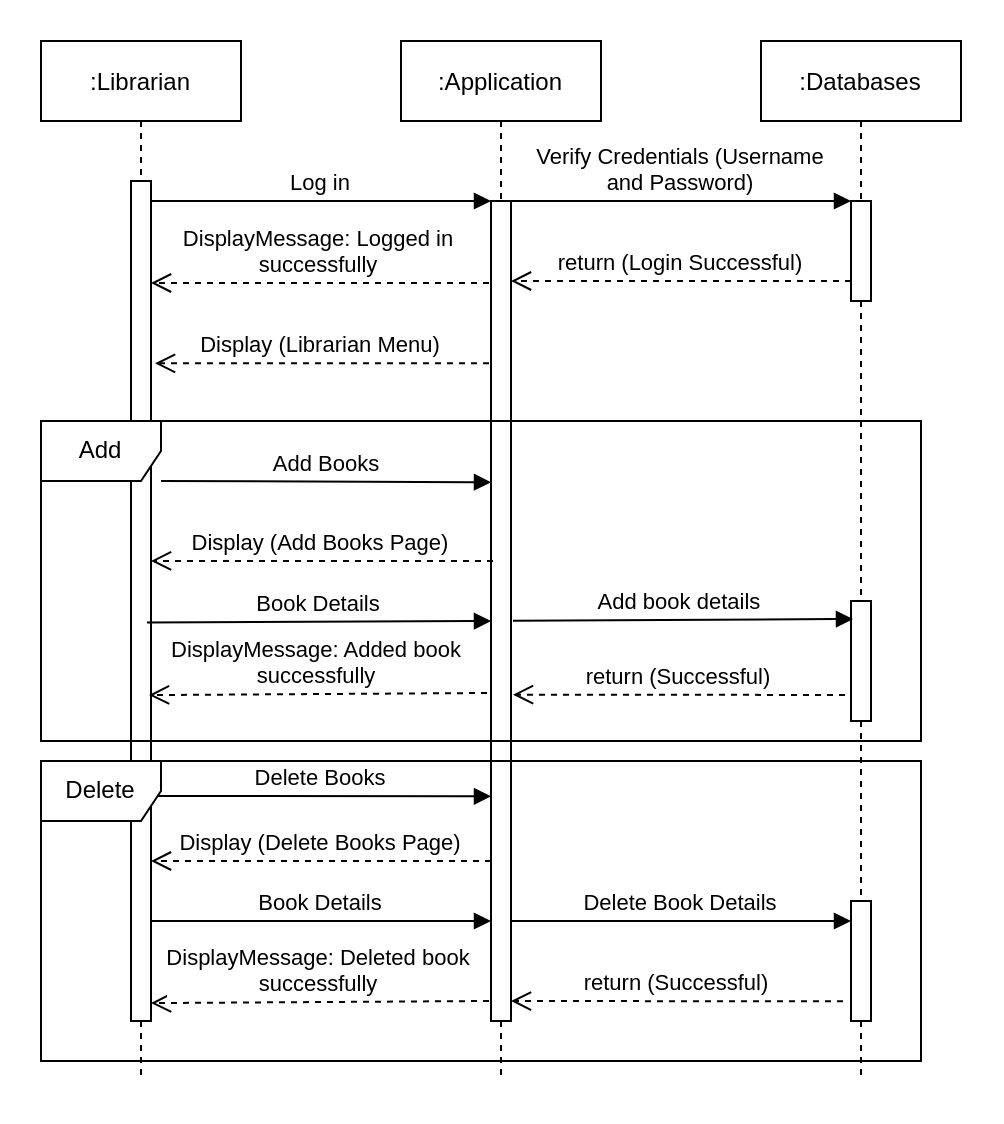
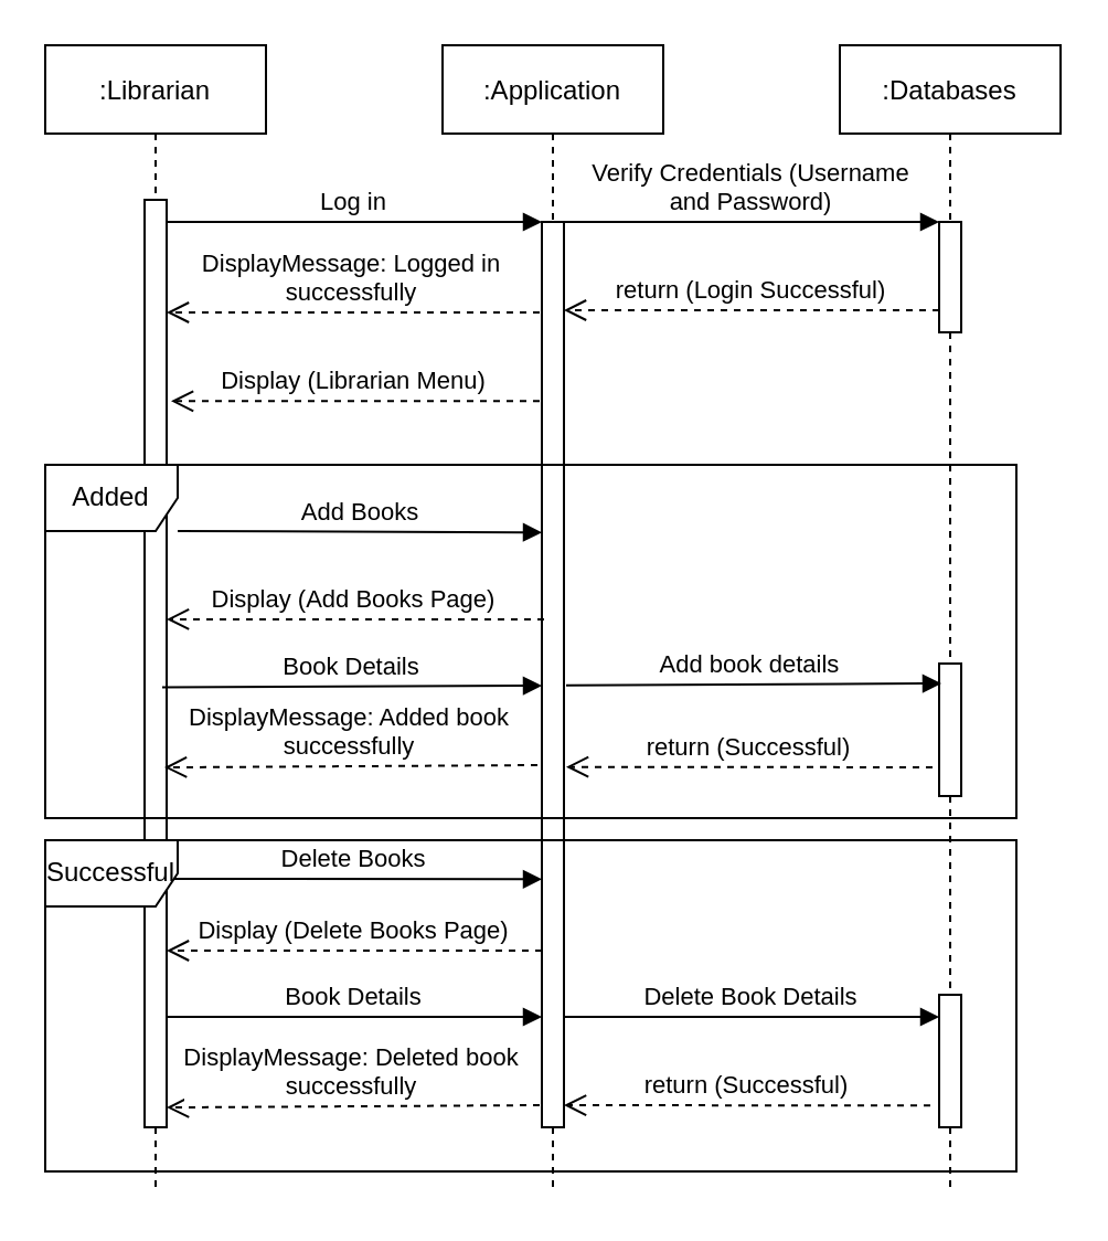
  <mxCell id="0" />
  <mxCell id="1" parent="0" />
  <mxCell id="2" value=":Librarian" style="shape=umlLifeline;perimeter=lifelinePerimeter;container=1;collapsible=0;recursiveResize=0;rounded=0;shadow=0;strokeWidth=1;" parent="1" vertex="1"><mxGeometry x="20" y="20" width="100" height="520" as="geometry" /></mxCell>
  <mxCell id="3" value="" style="points=[];perimeter=orthogonalPerimeter;rounded=0;shadow=0;strokeWidth=1;" parent="2" vertex="1"><mxGeometry x="45" y="70" width="10" height="420" as="geometry" /></mxCell>
  <mxCell id="4" value="Book Details" style="verticalAlign=bottom;endArrow=block;entryX=0;entryY=0;shadow=0;strokeWidth=1;" parent="2" edge="1"><mxGeometry relative="1" as="geometry"><mxPoint x="55" y="440.0" as="sourcePoint" /><mxPoint x="225" y="440.0" as="targetPoint" /></mxGeometry></mxCell>
  <mxCell id="5" value="DisplayMessage: Deleted book &#10;successfully" style="verticalAlign=bottom;endArrow=open;dashed=1;endSize=8;shadow=0;strokeWidth=1;entryX=0.9;entryY=0.612;entryDx=0;entryDy=0;entryPerimeter=0;exitX=-0.2;exitY=0.6;exitDx=0;exitDy=0;exitPerimeter=0;" parent="2" edge="1"><mxGeometry relative="1" as="geometry"><mxPoint x="55" y="481.04" as="targetPoint" /><mxPoint x="224" y="480" as="sourcePoint" /></mxGeometry></mxCell>
  <mxCell id="6" value=":Application" style="shape=umlLifeline;perimeter=lifelinePerimeter;container=1;collapsible=0;recursiveResize=0;rounded=0;shadow=0;strokeWidth=1;" parent="1" vertex="1"><mxGeometry x="200" y="20" width="100" height="520" as="geometry" /></mxCell>
  <mxCell id="7" value="" style="points=[];perimeter=orthogonalPerimeter;rounded=0;shadow=0;strokeWidth=1;" parent="6" vertex="1"><mxGeometry x="45" y="80" width="10" height="410" as="geometry" /></mxCell>
  <mxCell id="8" value="Display (Delete Books Page)" style="verticalAlign=bottom;endArrow=open;dashed=1;endSize=8;shadow=0;strokeWidth=1;exitX=0;exitY=0.8;exitDx=0;exitDy=0;exitPerimeter=0;" parent="6" edge="1"><mxGeometry relative="1" as="geometry"><mxPoint x="-125" y="410" as="targetPoint" /><mxPoint x="45" y="410" as="sourcePoint" /></mxGeometry></mxCell>
  <mxCell id="9" value="Delete Book Details" style="verticalAlign=bottom;endArrow=block;entryX=0;entryY=0;shadow=0;strokeWidth=1;" parent="6" edge="1"><mxGeometry relative="1" as="geometry"><mxPoint x="55" y="440.0" as="sourcePoint" /><mxPoint x="225" y="440.0" as="targetPoint" /></mxGeometry></mxCell>
  <mxCell id="10" value="Display (Add Books Page)" style="verticalAlign=bottom;endArrow=open;dashed=1;endSize=8;shadow=0;strokeWidth=1;exitX=0.1;exitY=0.439;exitDx=0;exitDy=0;exitPerimeter=0;" parent="1" source="7" target="3" edge="1"><mxGeometry relative="1" as="geometry"><mxPoint x="175" y="176" as="targetPoint" /><mxPoint x="190" y="260" as="sourcePoint" /><Array as="points" /></mxGeometry></mxCell>
  <mxCell id="11" value="Log in" style="verticalAlign=bottom;endArrow=block;entryX=0;entryY=0;shadow=0;strokeWidth=1;" parent="1" source="3" target="7" edge="1"><mxGeometry relative="1" as="geometry"><mxPoint x="175" y="100" as="sourcePoint" /></mxGeometry></mxCell>
  <mxCell id="12" value=":Databases" style="shape=umlLifeline;perimeter=lifelinePerimeter;container=1;collapsible=0;recursiveResize=0;rounded=0;shadow=0;strokeWidth=1;" parent="1" vertex="1"><mxGeometry x="380" y="20" width="100" height="520" as="geometry" /></mxCell>
  <mxCell id="13" value="" style="points=[];perimeter=orthogonalPerimeter;rounded=0;shadow=0;strokeWidth=1;" parent="12" vertex="1"><mxGeometry x="45" y="80" width="10" height="50" as="geometry" /></mxCell>
  <mxCell id="14" value="Verify Credentials (Username &#10;and Password)" style="verticalAlign=bottom;endArrow=block;entryX=0;entryY=0;shadow=0;strokeWidth=1;" parent="12" edge="1"><mxGeometry relative="1" as="geometry"><mxPoint x="-125" y="80.0" as="sourcePoint" /><mxPoint x="45" y="80.0" as="targetPoint" /></mxGeometry></mxCell>
  <mxCell id="15" value="" style="points=[];perimeter=orthogonalPerimeter;rounded=0;shadow=0;strokeWidth=1;" parent="12" vertex="1"><mxGeometry x="45" y="280" width="10" height="60" as="geometry" /></mxCell>
  <mxCell id="16" value="" style="points=[];perimeter=orthogonalPerimeter;rounded=0;shadow=0;strokeWidth=1;" parent="12" vertex="1"><mxGeometry x="45" y="430" width="10" height="60" as="geometry" /></mxCell>
  <mxCell id="17" value="return (Login Successful)" style="verticalAlign=bottom;endArrow=open;dashed=1;endSize=8;shadow=0;strokeWidth=1;exitX=0;exitY=0.8;exitDx=0;exitDy=0;exitPerimeter=0;" parent="1" source="13" target="7" edge="1"><mxGeometry relative="1" as="geometry"><mxPoint x="260" y="136" as="targetPoint" /><mxPoint x="430" y="119" as="sourcePoint" /></mxGeometry></mxCell>
  <mxCell id="18" value="Display (Librarian Menu)" style="verticalAlign=bottom;endArrow=open;dashed=1;endSize=8;shadow=0;strokeWidth=1;exitX=-0.1;exitY=0.198;exitDx=0;exitDy=0;exitPerimeter=0;entryX=1.2;entryY=0.217;entryDx=0;entryDy=0;entryPerimeter=0;" parent="1" source="7" target="3" edge="1"><mxGeometry relative="1" as="geometry"><mxPoint x="70" y="140" as="targetPoint" /><mxPoint x="241" y="140.96" as="sourcePoint" /><Array as="points" /></mxGeometry></mxCell>
  <mxCell id="19" value="DisplayMessage: Logged in &#10;successfully" style="verticalAlign=bottom;endArrow=open;dashed=1;endSize=8;exitX=-0.1;exitY=0.1;shadow=0;strokeWidth=1;exitDx=0;exitDy=0;exitPerimeter=0;" parent="1" source="7" target="3" edge="1"><mxGeometry relative="1" as="geometry"><mxPoint x="80" y="140" as="targetPoint" /><mxPoint x="250" y="140" as="sourcePoint" /></mxGeometry></mxCell>
  <mxCell id="20" value="Add Books" style="verticalAlign=bottom;endArrow=block;shadow=0;strokeWidth=1;entryX=0;entryY=0.343;entryDx=0;entryDy=0;entryPerimeter=0;" parent="1" target="7" edge="1"><mxGeometry relative="1" as="geometry"><mxPoint x="80" y="240" as="sourcePoint" /><mxPoint x="250" y="220" as="targetPoint" /></mxGeometry></mxCell>
  <mxCell id="21" value="Book Details" style="verticalAlign=bottom;endArrow=block;shadow=0;strokeWidth=1;exitX=0.9;exitY=0.481;exitDx=0;exitDy=0;exitPerimeter=0;entryX=0.1;entryY=0.441;entryDx=0;entryDy=0;entryPerimeter=0;" parent="1" edge="1"><mxGeometry relative="1" as="geometry"><mxPoint x="73" y="310.8" as="sourcePoint" /><mxPoint x="245" y="310" as="targetPoint" /></mxGeometry></mxCell>
  <mxCell id="22" value="Add book details " style="verticalAlign=bottom;endArrow=block;shadow=0;strokeWidth=1;exitX=1.1;exitY=0.512;exitDx=0;exitDy=0;exitPerimeter=0;entryX=0.1;entryY=0.15;entryDx=0;entryDy=0;entryPerimeter=0;" parent="1" source="7" target="15" edge="1"><mxGeometry relative="1" as="geometry"><mxPoint x="260" y="309" as="sourcePoint" /><mxPoint x="430" y="310" as="targetPoint" /></mxGeometry></mxCell>
  <mxCell id="23" value="return (Successful)" style="verticalAlign=bottom;endArrow=open;dashed=1;endSize=8;shadow=0;strokeWidth=1;exitX=-0.3;exitY=0.783;exitDx=0;exitDy=0;exitPerimeter=0;entryX=1.1;entryY=0.602;entryDx=0;entryDy=0;entryPerimeter=0;" parent="1" source="15" target="7" edge="1"><mxGeometry relative="1" as="geometry"><mxPoint x="265" y="150" as="targetPoint" /><mxPoint x="435" y="150" as="sourcePoint" /></mxGeometry></mxCell>
  <mxCell id="24" value="DisplayMessage: Added book &#10;successfully" style="verticalAlign=bottom;endArrow=open;dashed=1;endSize=8;shadow=0;strokeWidth=1;entryX=0.9;entryY=0.612;entryDx=0;entryDy=0;entryPerimeter=0;exitX=-0.2;exitY=0.6;exitDx=0;exitDy=0;exitPerimeter=0;" parent="1" source="7" target="3" edge="1"><mxGeometry relative="1" as="geometry"><mxPoint x="266" y="356.82" as="targetPoint" /><mxPoint x="432" y="356.98" as="sourcePoint" /></mxGeometry></mxCell>
  <mxCell id="25" value="Delete Books" style="verticalAlign=bottom;endArrow=block;entryX=0;entryY=0.726;shadow=0;strokeWidth=1;entryDx=0;entryDy=0;entryPerimeter=0;exitX=0.9;exitY=0.732;exitDx=0;exitDy=0;exitPerimeter=0;" parent="1" source="3" target="7" edge="1"><mxGeometry relative="1" as="geometry"><mxPoint x="70" y="398" as="sourcePoint" /><mxPoint x="245" y="390" as="targetPoint" /></mxGeometry></mxCell>
  <mxCell id="26" value="return (Successful)" style="verticalAlign=bottom;endArrow=open;dashed=1;endSize=8;shadow=0;strokeWidth=1;exitX=-0.3;exitY=0.783;exitDx=0;exitDy=0;exitPerimeter=0;entryX=1.1;entryY=0.602;entryDx=0;entryDy=0;entryPerimeter=0;" parent="1" edge="1"><mxGeometry relative="1" as="geometry"><mxPoint x="255" y="500" as="targetPoint" /><mxPoint x="421" y="500.16" as="sourcePoint" /></mxGeometry></mxCell>
- <mxCell id="27" value="Add" style="shape=umlFrame;whiteSpace=wrap;html=1;" parent="1" vertex="1"><mxGeometry x="20" y="210" width="440" height="160" as="geometry" /></mxCell>
- <mxCell id="28" value="Delete" style="shape=umlFrame;whiteSpace=wrap;html=1;" parent="1" vertex="1"><mxGeometry x="20" y="380" width="440" height="150" as="geometry" /></mxCell>
+ <mxCell id="27" value="Added" style="shape=umlFrame;whiteSpace=wrap;html=1;" parent="1" vertex="1"><mxGeometry x="20" y="210" width="440" height="160" as="geometry" /></mxCell>
+ <mxCell id="28" value="Successful" style="shape=umlFrame;whiteSpace=wrap;html=1;" parent="1" vertex="1"><mxGeometry x="20" y="380" width="440" height="150" as="geometry" /></mxCell>
